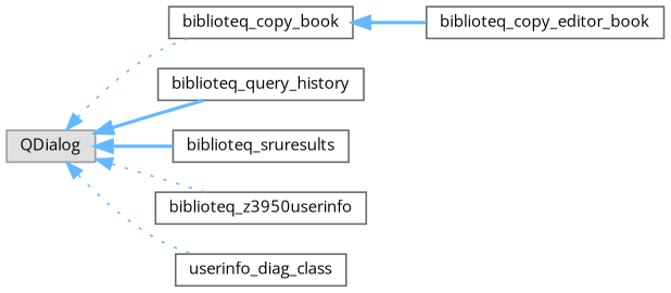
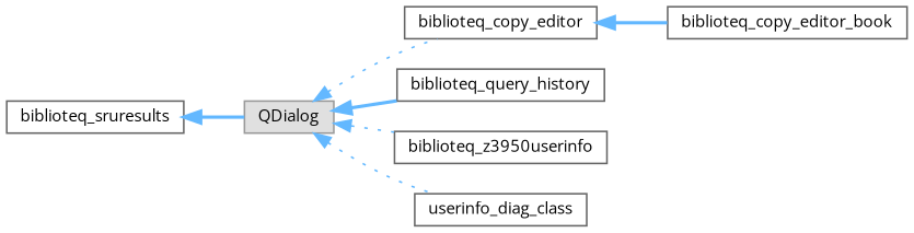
  digraph {
    fontname="Open Sans"
    rankdir=LR
    node [color=grey40 fillcolor=white fontname="Open Sans" fontsize=10 shape=box style=filled]
    edge [color=steelblue1 dir=back fontname="Open Sans" fontsize=10 labelfontname=Helvetica labelfontsize=10 style=dotted]
    n1 [color=grey60 fillcolor="#E0E0E0" height=0.2 label=QDialog width=0.4]
-   n2 [height=0.2 label=biblioteq_copy_book width=0.4]
+   n2 [height=0.2 label=biblioteq_copy_editor width=0.4]
    n3 [height=0.2 label=biblioteq_query_history width=0.4]
    n4 [height=0.2 label=biblioteq_sruresults width=0.4]
    n5 [height=0.2 label=biblioteq_z3950userinfo width=0.4]
    n6 [height=0.2 label=userinfo_diag_class width=0.4]
    n7 [height=0.2 label=biblioteq_copy_editor_book width=0.4]
    n1 -> n2
    n1 -> n3 [style=bold]
-   n1 -> n4 [style=bold]
+   n4 -> n1 [style=bold]
    n1 -> n5
    n1 -> n6
    n2 -> n7 [style=bold]
  }
